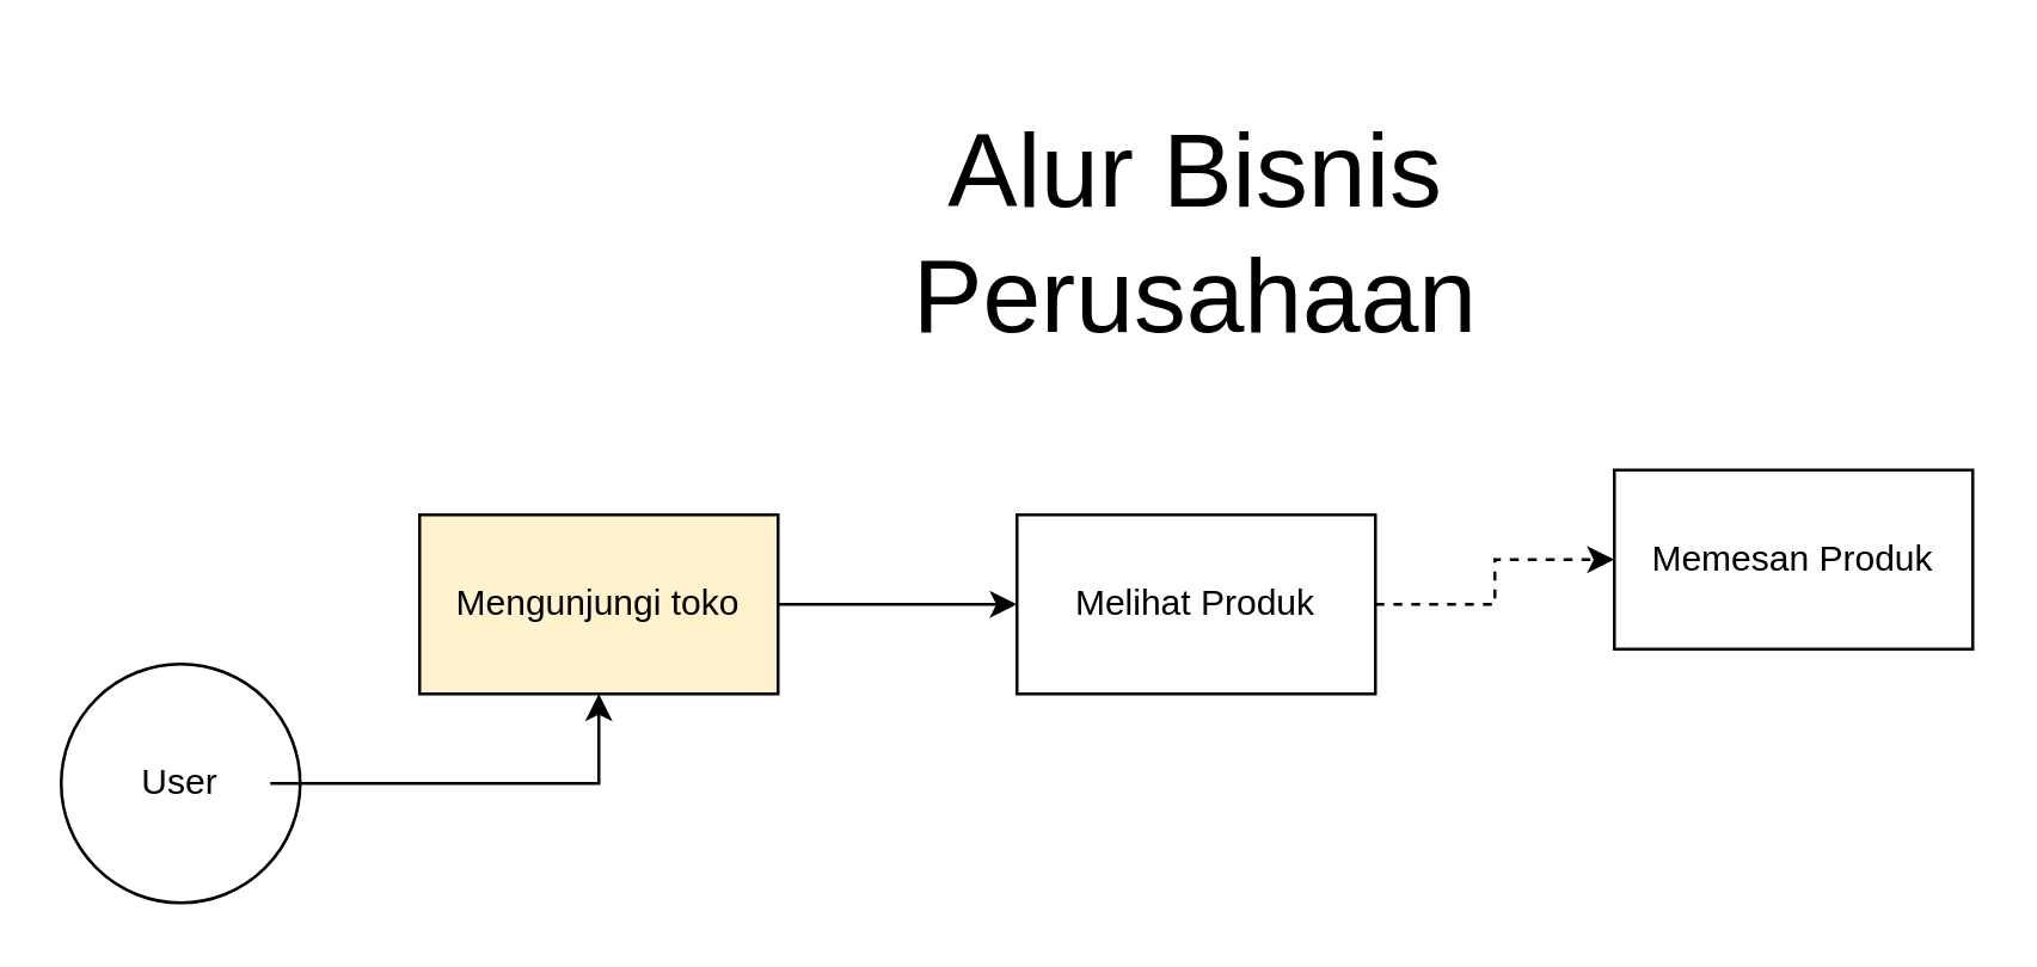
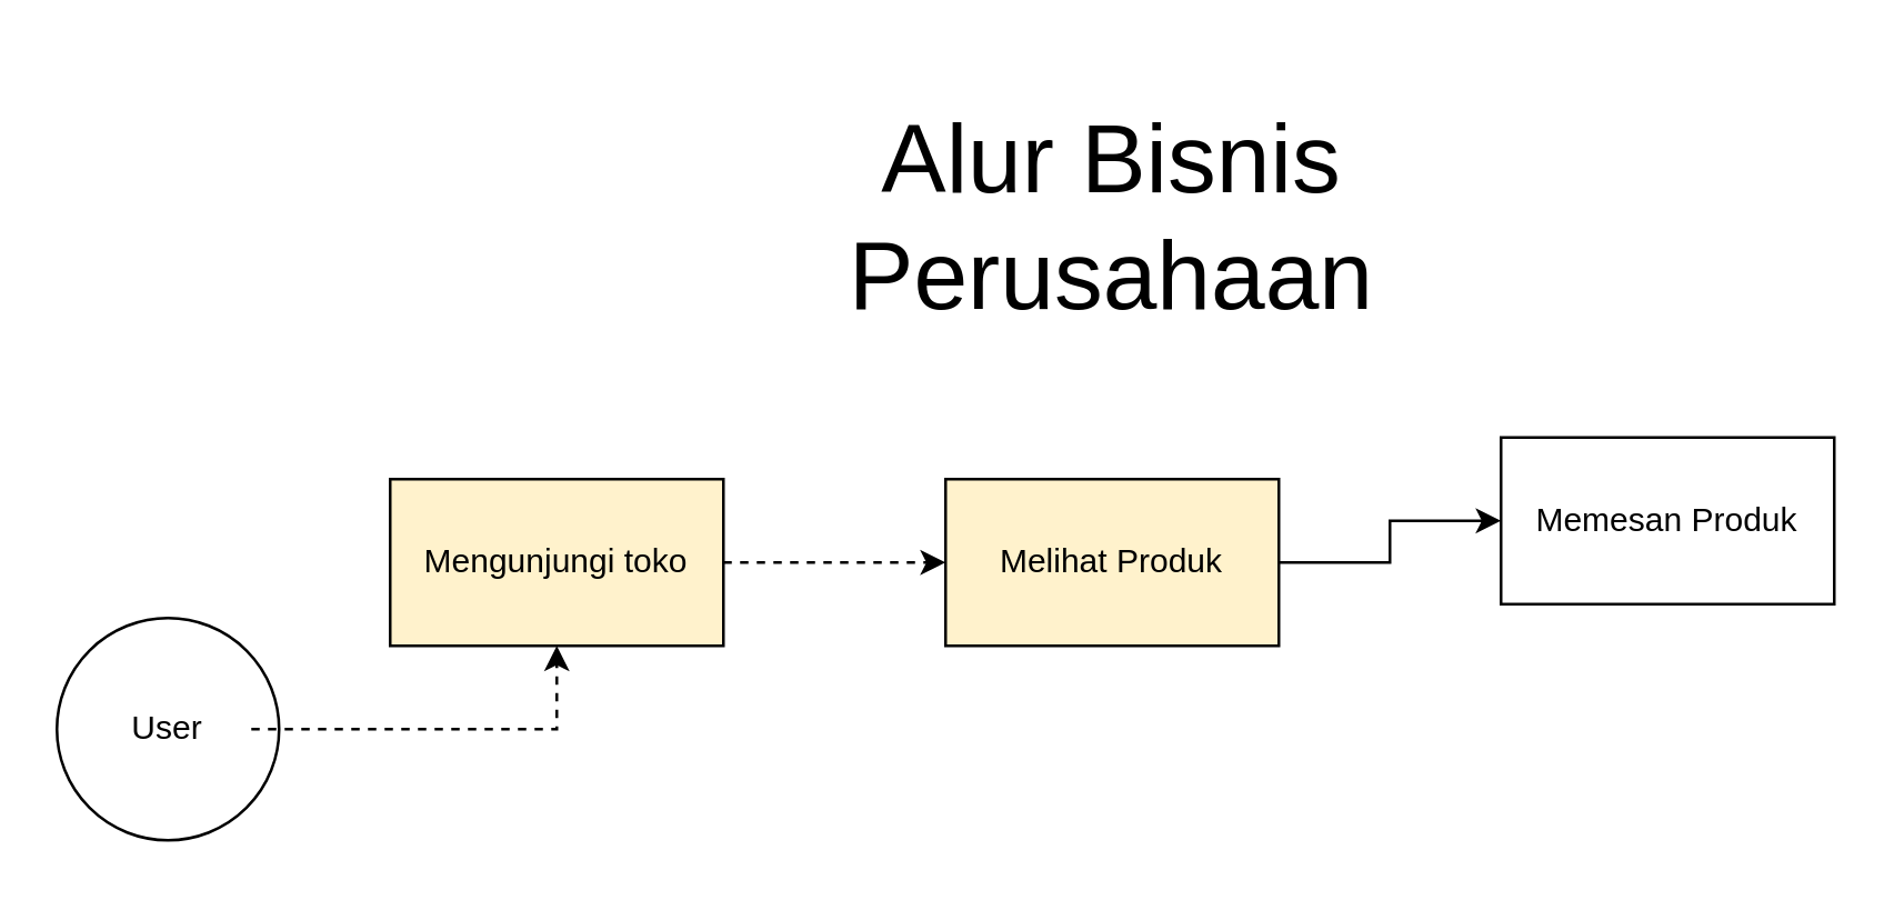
  <mxCell id="0" />
  <mxCell id="1" parent="0" />
  <mxCell id="2" value="" style="ellipse;whiteSpace=wrap;html=1;aspect=fixed;" vertex="1" parent="1"><mxGeometry x="20" y="190" width="80" height="80" as="geometry" /></mxCell>
- <mxCell id="3" value="" style="edgeStyle=orthogonalEdgeStyle;rounded=0;orthogonalLoop=1;jettySize=auto;html=1;" edge="1" parent="1" source="4" target="6"><mxGeometry relative="1" as="geometry" /></mxCell>
+ <mxCell id="3" value="" style="edgeStyle=orthogonalEdgeStyle;rounded=0;orthogonalLoop=1;jettySize=auto;html=1;dashed=1;" edge="1" parent="1" source="4" target="6"><mxGeometry relative="1" as="geometry" /></mxCell>
  <mxCell id="4" value="User" style="text;html=1;align=center;verticalAlign=middle;whiteSpace=wrap;rounded=0;" vertex="1" parent="1"><mxGeometry x="30" y="215" width="60" height="30" as="geometry" /></mxCell>
- <mxCell id="5" value="" style="edgeStyle=orthogonalEdgeStyle;rounded=0;orthogonalLoop=1;jettySize=auto;html=1;" edge="1" parent="1" source="6" target="8"><mxGeometry relative="1" as="geometry" /></mxCell>
+ <mxCell id="5" value="" style="edgeStyle=orthogonalEdgeStyle;rounded=0;orthogonalLoop=1;jettySize=auto;html=1;dashed=1;" edge="1" parent="1" source="6" target="8"><mxGeometry relative="1" as="geometry" /></mxCell>
  <mxCell id="6" value="Mengunjungi toko" style="whiteSpace=wrap;html=1;fillColor=#fff2cc;" vertex="1" parent="1"><mxGeometry x="140" y="140" width="120" height="60" as="geometry" /></mxCell>
- <mxCell id="7" value="" style="edgeStyle=orthogonalEdgeStyle;rounded=0;orthogonalLoop=1;jettySize=auto;html=1;dashed=1;" edge="1" parent="1" source="8" target="9"><mxGeometry relative="1" as="geometry" /></mxCell>
- <mxCell id="8" value="Melihat Produk" style="whiteSpace=wrap;html=1;" vertex="1" parent="1"><mxGeometry x="340" y="140" width="120" height="60" as="geometry" /></mxCell>
+ <mxCell id="7" value="" style="edgeStyle=orthogonalEdgeStyle;rounded=0;orthogonalLoop=1;jettySize=auto;html=1;" edge="1" parent="1" source="8" target="9"><mxGeometry relative="1" as="geometry" /></mxCell>
+ <mxCell id="8" value="Melihat Produk" style="whiteSpace=wrap;html=1;fillColor=#fff2cc;" vertex="1" parent="1"><mxGeometry x="340" y="140" width="120" height="60" as="geometry" /></mxCell>
  <mxCell id="9" value="Memesan Produk" style="whiteSpace=wrap;html=1;" vertex="1" parent="1"><mxGeometry x="540" y="125" width="120" height="60" as="geometry" /></mxCell>
  <mxCell id="10" value="&lt;p style=&quot;line-height: 120%; font-size: 35px;&quot;&gt;Alur Bisnis Perusahaan&lt;/p&gt;" style="text;html=1;align=center;verticalAlign=middle;whiteSpace=wrap;rounded=0;fontSize=35;" vertex="1" parent="1"><mxGeometry x="370" y="20" width="60" height="50" as="geometry" /></mxCell>
